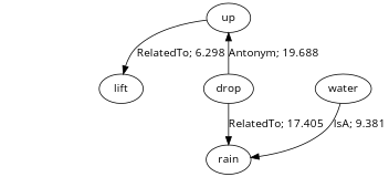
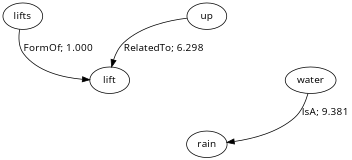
  digraph {
    fontname="Open Sans"
    node [fontname="Open Sans"]
    edge [dir=forward fontname="Open Sans"]
+   n1 [label=lifts]
    n2 [label=lift]
    n3 [label=up]
-   n4 [label=drop]
    n5 [label=rain]
    n6 [label=water]
+   n1 -> n2 [label="FormOf; 1.000" weight=1.000]
    n3 -> n2 [label="RelatedTo; 6.298" weight=6.298]
-   n3 -> n4 [dir=back label="Antonym; 19.688" weight=19.688]
-   n4 -> n5 [label="RelatedTo; 17.405" weight=17.405]
    n6 -> n5 [label="IsA; 9.381" weight=9.381]
  }
